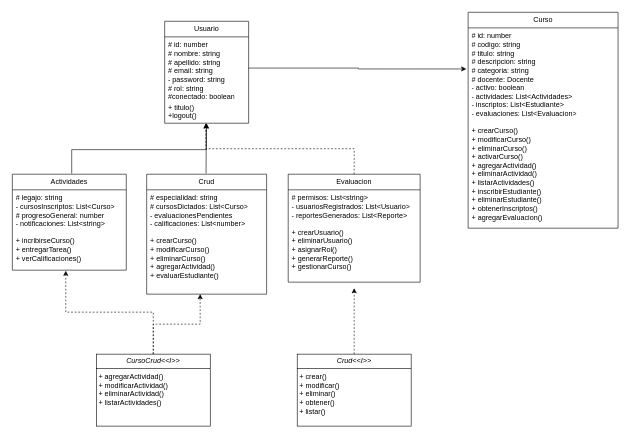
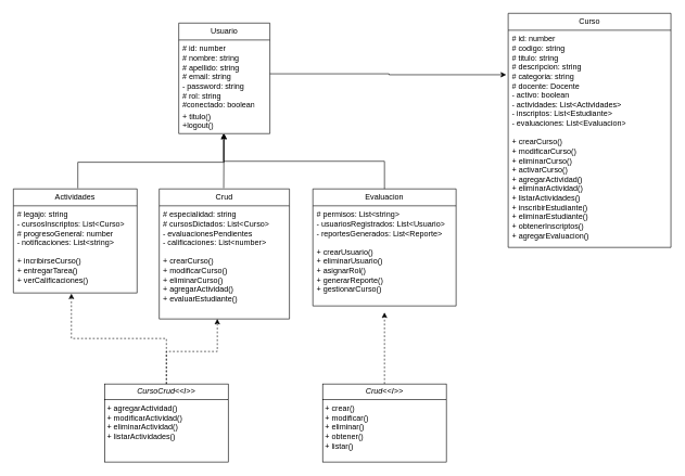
  <mxCell id="0" />
  <mxCell id="1" parent="0" />
  <mxCell id="2" value="Usuario" style="swimlane;fontStyle=0;childLayout=stackLayout;horizontal=1;startSize=26;fillColor=none;horizontalStack=0;resizeParent=1;resizeParentMax=0;resizeLast=0;collapsible=1;marginBottom=0;whiteSpace=wrap;html=1;" parent="1" vertex="1"><mxGeometry x="274" y="35" width="140" height="170" as="geometry" /></mxCell>
  <mxCell id="3" value="# id: number&lt;div&gt;# nombre: string&lt;div&gt;# apellido: string&lt;/div&gt;&lt;div&gt;# email: string&lt;/div&gt;&lt;/div&gt;&lt;div&gt;- password: string&lt;/div&gt;&lt;div&gt;# rol: string&lt;/div&gt;&lt;div&gt;#conectado: boolean&lt;/div&gt;" style="text;strokeColor=none;fillColor=none;align=left;verticalAlign=top;spacingLeft=4;spacingRight=4;overflow=hidden;rotatable=0;points=[[0,0.5],[1,0.5]];portConstraint=eastwest;whiteSpace=wrap;html=1;" parent="2" vertex="1"><mxGeometry y="26" width="140" height="104" as="geometry" /></mxCell>
  <mxCell id="4" value="+ titulo()&lt;div&gt;+logout()&lt;/div&gt;" style="text;strokeColor=none;fillColor=none;align=left;verticalAlign=top;spacingLeft=4;spacingRight=4;overflow=hidden;rotatable=0;points=[[0,0.5],[1,0.5]];portConstraint=eastwest;whiteSpace=wrap;html=1;" parent="2" vertex="1"><mxGeometry y="130" width="140" height="40" as="geometry" /></mxCell>
  <mxCell id="5" style="edgeStyle=orthogonalEdgeStyle;rounded=0;orthogonalLoop=1;jettySize=auto;html=1;entryX=0.469;entryY=1.007;entryDx=0;entryDy=0;entryPerimeter=0;dashed=1;" edge="1" parent="1" source="6" target="11"><mxGeometry relative="1" as="geometry"><mxPoint x="110" y="460" as="targetPoint" /></mxGeometry></mxCell>
  <mxCell id="6" value="&lt;p style=&quot;margin:0px;margin-top:4px;text-align:center;&quot;&gt;&lt;i&gt;CursoCrud&amp;lt;&amp;lt;I&amp;gt;&amp;gt;&lt;/i&gt;&lt;br&gt;&lt;/p&gt;&lt;hr size=&quot;1&quot; style=&quot;border-style:solid;&quot;&gt;&lt;p style=&quot;margin:0px;margin-left:4px;&quot;&gt;+ agregarActividad()&lt;/p&gt;&lt;p style=&quot;margin:0px;margin-left:4px;&quot;&gt;+ modificarActividad()&lt;/p&gt;&lt;p style=&quot;margin:0px;margin-left:4px;&quot;&gt;+ eliminarActividad()&lt;/p&gt;&lt;p style=&quot;margin:0px;margin-left:4px;&quot;&gt;+ listarActividades()&lt;/p&gt;" style="verticalAlign=top;align=left;overflow=fill;html=1;whiteSpace=wrap;" parent="1" vertex="1"><mxGeometry x="160" y="590" width="190" height="120" as="geometry" /></mxCell>
  <mxCell id="7" value="Curso" style="swimlane;fontStyle=0;childLayout=stackLayout;horizontal=1;startSize=26;fillColor=none;horizontalStack=0;resizeParent=1;resizeParentMax=0;resizeLast=0;collapsible=1;marginBottom=0;whiteSpace=wrap;html=1;" parent="1" vertex="1"><mxGeometry x="780" y="20" width="250" height="360" as="geometry" /></mxCell>
  <mxCell id="8" value="# id: number&lt;div&gt;# codigo: string&lt;br&gt;&lt;div&gt;# titulo: string&lt;div&gt;# descripcion: string&lt;/div&gt;&lt;div&gt;# categoria: string&lt;/div&gt;&lt;/div&gt;&lt;/div&gt;&lt;div&gt;# docente: Docente&lt;/div&gt;&lt;div&gt;- activo: boolean&lt;/div&gt;&lt;div&gt;- actividades: List&amp;lt;Actividades&amp;gt;&lt;/div&gt;&lt;div&gt;- inscriptos: List&amp;lt;Estudiante&amp;gt;&lt;/div&gt;&lt;div&gt;- evaluaciones: List&amp;lt;Evaluacion&amp;gt;&lt;/div&gt;&lt;div&gt;&lt;br&gt;&lt;/div&gt;&lt;div&gt;+ crearCurso()&lt;/div&gt;&lt;div&gt;+ modificarCurso()&lt;/div&gt;&lt;div&gt;+ eliminarCurso()&lt;/div&gt;&lt;div&gt;+ activarCurso()&lt;/div&gt;&lt;div&gt;+ agregarActividad()&lt;/div&gt;&lt;div&gt;+ eliminarActividad()&lt;/div&gt;&lt;div&gt;+ listarActividades()&lt;/div&gt;&lt;div&gt;+ inscribirEstudiante()&lt;/div&gt;&lt;div&gt;+ eliminarEstudiante()&lt;/div&gt;&lt;div&gt;+ obtenerInscriptos()&lt;/div&gt;&lt;div&gt;+ agregarEvaluacion()&lt;/div&gt;" style="text;strokeColor=none;fillColor=none;align=left;verticalAlign=top;spacingLeft=4;spacingRight=4;overflow=hidden;rotatable=0;points=[[0,0.5],[1,0.5]];portConstraint=eastwest;whiteSpace=wrap;html=1;" parent="7" vertex="1"><mxGeometry y="26" width="250" height="334" as="geometry" /></mxCell>
  <mxCell id="9" style="edgeStyle=orthogonalEdgeStyle;rounded=0;orthogonalLoop=1;jettySize=auto;html=1;entryX=0.468;entryY=1.026;entryDx=0;entryDy=0;entryPerimeter=0;" edge="1" parent="1"><mxGeometry relative="1" as="geometry"><mxPoint x="343.52" y="205" as="targetPoint" /><mxPoint x="119" y="288.96" as="sourcePoint" /><Array as="points"><mxPoint x="119" y="248.96" /><mxPoint x="344" y="248.96" /></Array></mxGeometry></mxCell>
  <mxCell id="10" value="Actividades" style="swimlane;fontStyle=0;childLayout=stackLayout;horizontal=1;startSize=26;fillColor=none;horizontalStack=0;resizeParent=1;resizeParentMax=0;resizeLast=0;collapsible=1;marginBottom=0;whiteSpace=wrap;html=1;" parent="1" vertex="1"><mxGeometry x="20" y="290" width="190" height="160" as="geometry" /></mxCell>
  <mxCell id="11" value="# legajo: string&lt;div&gt;- cursosInscriptos: List&amp;lt;Curso&amp;gt;&lt;/div&gt;&lt;div&gt;# progresoGeneral: number&lt;/div&gt;&lt;div&gt;- notificaciones: List&amp;lt;string&amp;gt;&lt;/div&gt;&lt;div&gt;&lt;br&gt;&lt;/div&gt;&lt;div&gt;+ incribirseCurso()&lt;/div&gt;&lt;div&gt;+ entregarTarea()&lt;/div&gt;&lt;div&gt;+ verCalificaciones()&lt;/div&gt;&lt;div&gt;&lt;br&gt;&lt;/div&gt;&lt;div&gt;&lt;br&gt;&lt;/div&gt;" style="text;strokeColor=none;fillColor=none;align=left;verticalAlign=top;spacingLeft=4;spacingRight=4;overflow=hidden;rotatable=0;points=[[0,0.5],[1,0.5]];portConstraint=eastwest;whiteSpace=wrap;html=1;" parent="10" vertex="1"><mxGeometry y="26" width="190" height="134" as="geometry" /></mxCell>
  <mxCell id="12" value="Crud" style="swimlane;fontStyle=0;childLayout=stackLayout;horizontal=1;startSize=26;fillColor=none;horizontalStack=0;resizeParent=1;resizeParentMax=0;resizeLast=0;collapsible=1;marginBottom=0;whiteSpace=wrap;html=1;" parent="1" vertex="1"><mxGeometry x="244" y="290" width="200" height="200" as="geometry" /></mxCell>
  <mxCell id="13" value="# especialidad: string&lt;div&gt;# cursosDictados: List&amp;lt;Curso&amp;gt;&lt;/div&gt;&lt;div&gt;- evaluacionesPendientes&lt;/div&gt;&lt;div&gt;- calificaciones: List&amp;lt;number&amp;gt;&lt;/div&gt;&lt;div&gt;&lt;br&gt;&lt;/div&gt;&lt;div&gt;+ crearCurso()&lt;/div&gt;&lt;div&gt;+ modificarCurso()&lt;/div&gt;&lt;div&gt;+ eliminarCurso()&lt;/div&gt;&lt;div&gt;+ agregarActividad()&lt;/div&gt;&lt;div&gt;+ evaluarEstudiante()&lt;/div&gt;&lt;div&gt;&lt;br&gt;&lt;/div&gt;" style="text;strokeColor=none;fillColor=none;align=left;verticalAlign=top;spacingLeft=4;spacingRight=4;overflow=hidden;rotatable=0;points=[[0,0.5],[1,0.5]];portConstraint=eastwest;whiteSpace=wrap;html=1;" parent="12" vertex="1"><mxGeometry y="26" width="200" height="174" as="geometry" /></mxCell>
- <mxCell id="14" style="edgeStyle=orthogonalEdgeStyle;rounded=0;orthogonalLoop=1;jettySize=auto;html=1;entryX=0.491;entryY=1.003;entryDx=0;entryDy=0;entryPerimeter=0;dashed=1;" edge="1" parent="1" source="15" target="4"><mxGeometry relative="1" as="geometry"><mxPoint x="590" y="240" as="targetPoint" /></mxGeometry></mxCell>
+ <mxCell id="14" style="edgeStyle=orthogonalEdgeStyle;rounded=0;orthogonalLoop=1;jettySize=auto;html=1;entryX=0.491;entryY=1.003;entryDx=0;entryDy=0;entryPerimeter=0;" edge="1" parent="1" source="15" target="4"><mxGeometry relative="1" as="geometry"><mxPoint x="590" y="240" as="targetPoint" /></mxGeometry></mxCell>
  <mxCell id="15" value="Evaluacion" style="swimlane;fontStyle=0;childLayout=stackLayout;horizontal=1;startSize=26;fillColor=none;horizontalStack=0;resizeParent=1;resizeParentMax=0;resizeLast=0;collapsible=1;marginBottom=0;whiteSpace=wrap;html=1;" parent="1" vertex="1"><mxGeometry x="480" y="290" width="220" height="180" as="geometry" /></mxCell>
  <mxCell id="16" value="# permisos: List&amp;lt;string&amp;gt;&lt;br&gt;&lt;div&gt;- usuariosRegistrados: List&amp;lt;Usuario&amp;gt;&lt;/div&gt;&lt;div&gt;- reportesGenerados: List&amp;lt;Reporte&amp;gt;&lt;/div&gt;&lt;div&gt;&lt;br&gt;&lt;/div&gt;&lt;div&gt;+ crearUsuario()&lt;/div&gt;&lt;div&gt;+ eliminarUsuario()&lt;/div&gt;&lt;div&gt;+ asignarRol()&lt;/div&gt;&lt;div&gt;+ generarReporte()&lt;/div&gt;&lt;div&gt;+ gestionarCurso()&lt;/div&gt;" style="text;strokeColor=none;fillColor=none;align=left;verticalAlign=top;spacingLeft=4;spacingRight=4;overflow=hidden;rotatable=0;points=[[0,0.5],[1,0.5]];portConstraint=eastwest;whiteSpace=wrap;html=1;" parent="15" vertex="1"><mxGeometry y="26" width="220" height="154" as="geometry" /></mxCell>
  <mxCell id="17" style="edgeStyle=orthogonalEdgeStyle;rounded=0;orthogonalLoop=1;jettySize=auto;html=1;dashed=1;" edge="1" parent="1" source="18"><mxGeometry relative="1" as="geometry"><mxPoint x="590" y="480" as="targetPoint" /></mxGeometry></mxCell>
  <mxCell id="18" value="&lt;p style=&quot;margin:0px;margin-top:4px;text-align:center;&quot;&gt;&lt;i&gt;Crud&amp;lt;&amp;lt;I&amp;gt;&amp;gt;&lt;/i&gt;&lt;br&gt;&lt;/p&gt;&lt;hr size=&quot;1&quot; style=&quot;border-style:solid;&quot;&gt;&lt;p style=&quot;margin:0px;margin-left:4px;&quot;&gt;+ crear()&lt;/p&gt;&lt;p style=&quot;margin:0px;margin-left:4px;&quot;&gt;+ modificar()&lt;/p&gt;&lt;p style=&quot;margin:0px;margin-left:4px;&quot;&gt;+ eliminar()&lt;/p&gt;&lt;p style=&quot;margin:0px;margin-left:4px;&quot;&gt;+ obtener()&lt;/p&gt;&lt;p style=&quot;margin:0px;margin-left:4px;&quot;&gt;+ listar()&lt;/p&gt;" style="verticalAlign=top;align=left;overflow=fill;html=1;whiteSpace=wrap;" vertex="1" parent="1"><mxGeometry x="495" y="590" width="190" height="120" as="geometry" /></mxCell>
  <mxCell id="19" value="" style="endArrow=classic;html=1;rounded=0;entryX=0.482;entryY=1.041;entryDx=0;entryDy=0;entryPerimeter=0;exitX=0.485;exitY=0.002;exitDx=0;exitDy=0;exitPerimeter=0;" edge="1" parent="1"><mxGeometry width="50" height="50" relative="1" as="geometry"><mxPoint x="343" y="288.76" as="sourcePoint" /><mxPoint x="343.48" y="205" as="targetPoint" /></mxGeometry></mxCell>
  <mxCell id="20" style="edgeStyle=orthogonalEdgeStyle;rounded=0;orthogonalLoop=1;jettySize=auto;html=1;entryX=-0.012;entryY=0.205;entryDx=0;entryDy=0;entryPerimeter=0;" edge="1" parent="1" source="3" target="8"><mxGeometry relative="1" as="geometry" /></mxCell>
  <mxCell id="21" style="edgeStyle=orthogonalEdgeStyle;rounded=0;orthogonalLoop=1;jettySize=auto;html=1;entryX=0.446;entryY=0.999;entryDx=0;entryDy=0;entryPerimeter=0;dashed=1;" edge="1" parent="1" source="6" target="13"><mxGeometry relative="1" as="geometry" /></mxCell>
